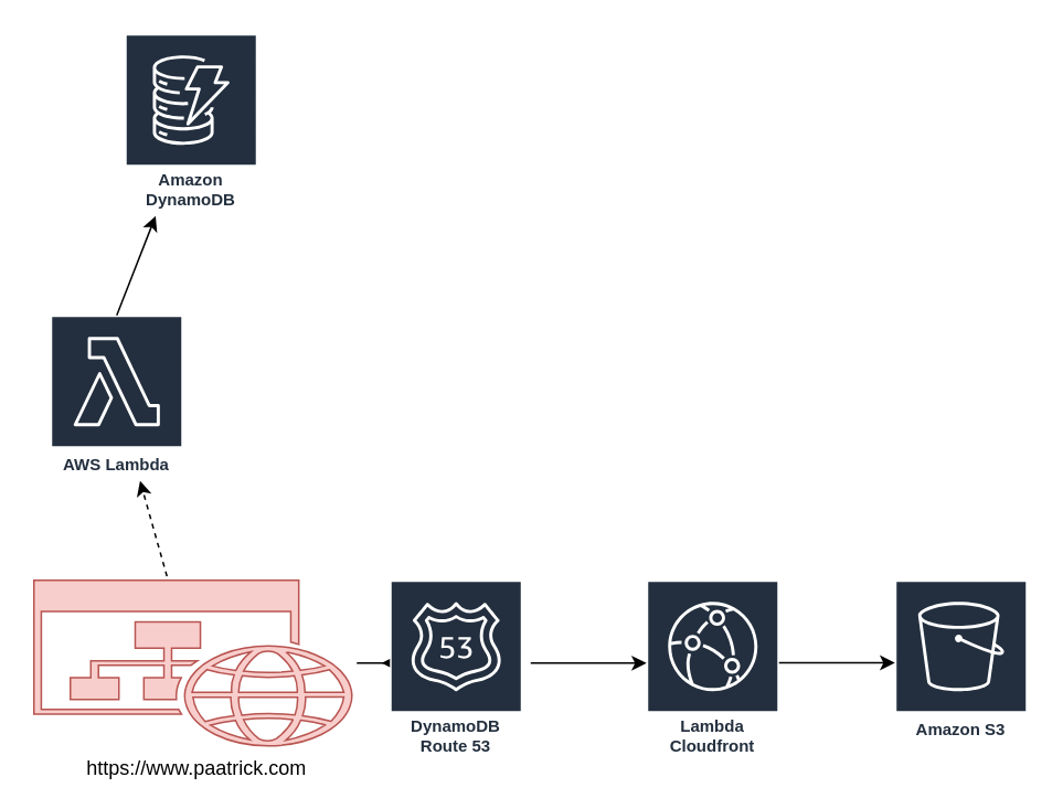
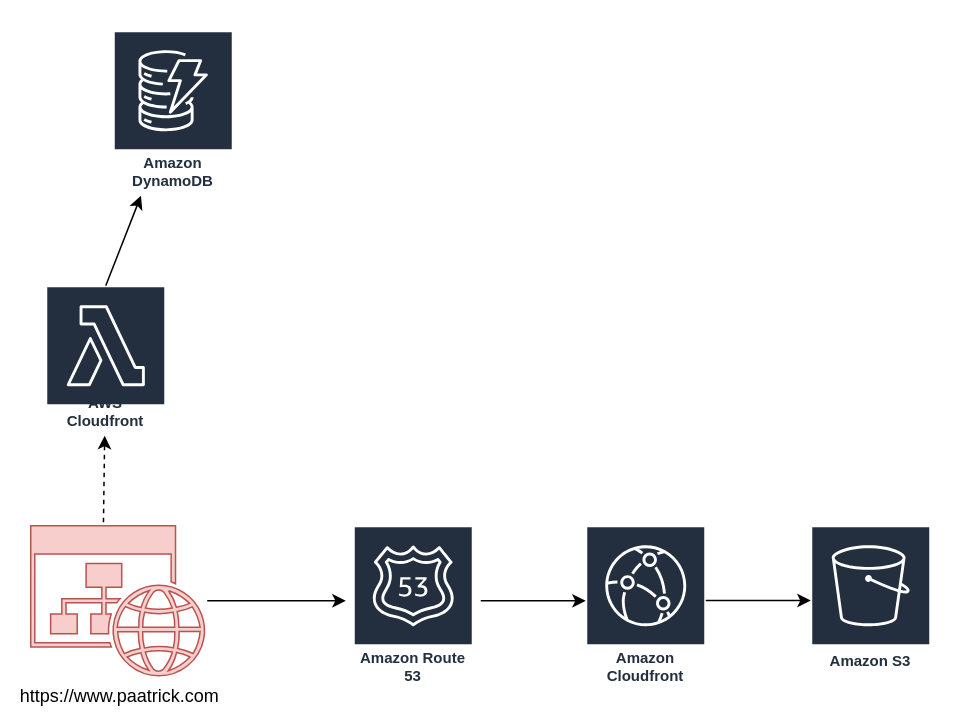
  <mxCell id="0" />
  <mxCell id="1" parent="0" />
  <mxCell id="2" value="Amazon S3" style="sketch=0;outlineConnect=0;fontColor=#232F3E;gradientColor=none;strokeColor=#ffffff;fillColor=#232F3E;dashed=0;verticalLabelPosition=middle;verticalAlign=bottom;align=center;html=1;whiteSpace=wrap;fontSize=10;fontStyle=1;spacing=3;shape=mxgraph.aws4.productIcon;prIcon=mxgraph.aws4.s3;labelBorderColor=none;labelBackgroundColor=none;" parent="1" vertex="1"><mxGeometry x="540" y="350" width="80" height="100" as="geometry" /></mxCell>
- <mxCell id="3" value="Lambda Cloudfront" style="sketch=0;outlineConnect=0;fontColor=#232F3E;gradientColor=none;strokeColor=#ffffff;fillColor=#232F3E;dashed=0;verticalLabelPosition=middle;verticalAlign=bottom;align=center;html=1;whiteSpace=wrap;fontSize=10;fontStyle=1;spacing=3;shape=mxgraph.aws4.productIcon;prIcon=mxgraph.aws4.cloudfront;" parent="1" vertex="1"><mxGeometry x="390" y="350" width="80" height="110" as="geometry" /></mxCell>
+ <mxCell id="3" value="Amazon Cloudfront" style="sketch=0;outlineConnect=0;fontColor=#232F3E;gradientColor=none;strokeColor=#ffffff;fillColor=#232F3E;dashed=0;verticalLabelPosition=middle;verticalAlign=bottom;align=center;html=1;whiteSpace=wrap;fontSize=10;fontStyle=1;spacing=3;shape=mxgraph.aws4.productIcon;prIcon=mxgraph.aws4.cloudfront;" parent="1" vertex="1"><mxGeometry x="390" y="350" width="80" height="110" as="geometry" /></mxCell>
  <mxCell id="4" style="edgeStyle=orthogonalEdgeStyle;rounded=0;orthogonalLoop=1;jettySize=auto;html=1;" edge="1" parent="1" source="5"><mxGeometry relative="1" as="geometry"><mxPoint x="230" y="400" as="targetPoint" /></mxGeometry></mxCell>
- <mxCell id="5" value="https://www.paatrick.com" style="verticalLabelPosition=bottom;html=1;verticalAlign=top;align=center;strokeColor=#b85450;fillColor=#f8cecc;shape=mxgraph.azure.website_generic;pointerEvents=1;" parent="1" vertex="1"><mxGeometry x="20" y="350" width="195" height="100" as="geometry" /></mxCell>
- <mxCell id="6" value="DynamoDB Route 53" style="sketch=0;outlineConnect=0;fontColor=#232F3E;gradientColor=none;strokeColor=#ffffff;fillColor=#232F3E;dashed=0;verticalLabelPosition=middle;verticalAlign=bottom;align=center;html=1;whiteSpace=wrap;fontSize=10;fontStyle=1;spacing=3;shape=mxgraph.aws4.productIcon;prIcon=mxgraph.aws4.route_53;" vertex="1" parent="1"><mxGeometry x="235" y="350" width="80" height="110" as="geometry" /></mxCell>
+ <mxCell id="5" value="https://www.paatrick.com" style="verticalLabelPosition=bottom;html=1;verticalAlign=top;align=center;strokeColor=#b85450;fillColor=#f8cecc;shape=mxgraph.azure.website_generic;pointerEvents=1;" parent="1" vertex="1"><mxGeometry x="20" y="350" width="117.65" height="100" as="geometry" /></mxCell>
+ <mxCell id="6" value="Amazon Route 53" style="sketch=0;outlineConnect=0;fontColor=#232F3E;gradientColor=none;strokeColor=#ffffff;fillColor=#232F3E;dashed=0;verticalLabelPosition=middle;verticalAlign=bottom;align=center;html=1;whiteSpace=wrap;fontSize=10;fontStyle=1;spacing=3;shape=mxgraph.aws4.productIcon;prIcon=mxgraph.aws4.route_53;" vertex="1" parent="1"><mxGeometry x="235" y="350" width="80" height="110" as="geometry" /></mxCell>
  <mxCell id="7" value="" style="endArrow=classic;html=1;rounded=0;entryX=0;entryY=0.455;entryDx=0;entryDy=0;entryPerimeter=0;" edge="1" parent="1" target="3"><mxGeometry width="50" height="50" relative="1" as="geometry"><mxPoint x="320" y="400" as="sourcePoint" /><mxPoint x="370" y="350" as="targetPoint" /></mxGeometry></mxCell>
  <mxCell id="8" value="" style="endArrow=classic;html=1;rounded=0;entryX=0;entryY=0.455;entryDx=0;entryDy=0;entryPerimeter=0;" edge="1" parent="1"><mxGeometry width="50" height="50" relative="1" as="geometry"><mxPoint x="470" y="399.86" as="sourcePoint" /><mxPoint x="540" y="399.86" as="targetPoint" /></mxGeometry></mxCell>
- <mxCell id="9" value="AWS Lambda" style="sketch=0;outlineConnect=0;fontColor=#232F3E;gradientColor=none;strokeColor=#ffffff;fillColor=#232F3E;dashed=0;verticalLabelPosition=middle;verticalAlign=bottom;align=center;html=1;whiteSpace=wrap;fontSize=10;fontStyle=1;spacing=3;shape=mxgraph.aws4.productIcon;prIcon=mxgraph.aws4.lambda;" vertex="1" parent="1"><mxGeometry x="30" y="190" width="80" height="100" as="geometry" /></mxCell>
+ <mxCell id="9" value="AWS Cloudfront" style="sketch=0;outlineConnect=0;fontColor=#232F3E;gradientColor=none;strokeColor=#ffffff;fillColor=#232F3E;dashed=0;verticalLabelPosition=middle;verticalAlign=bottom;align=center;html=1;whiteSpace=wrap;fontSize=10;fontStyle=1;spacing=3;shape=mxgraph.aws4.productIcon;prIcon=mxgraph.aws4.lambda;" vertex="1" parent="1"><mxGeometry x="30" y="190" width="80" height="100" as="geometry" /></mxCell>
  <mxCell id="10" value="Amazon DynamoDB" style="sketch=0;outlineConnect=0;fontColor=#232F3E;gradientColor=none;strokeColor=#ffffff;fillColor=#232F3E;dashed=0;verticalLabelPosition=middle;verticalAlign=bottom;align=center;html=1;whiteSpace=wrap;fontSize=10;fontStyle=1;spacing=3;shape=mxgraph.aws4.productIcon;prIcon=mxgraph.aws4.dynamodb;" vertex="1" parent="1"><mxGeometry x="75" y="20" width="80" height="110" as="geometry" /></mxCell>
  <mxCell id="11" value="" style="endArrow=classic;html=1;rounded=0;exitX=0.412;exitY=-0.024;exitDx=0;exitDy=0;exitPerimeter=0;dashed=1;" edge="1" parent="1" source="5" target="9"><mxGeometry width="50" height="50" relative="1" as="geometry"><mxPoint x="-90" y="310" as="sourcePoint" /><mxPoint x="-40" y="260" as="targetPoint" /></mxGeometry></mxCell>
  <mxCell id="12" value="" style="endArrow=classic;html=1;rounded=0;exitX=0.412;exitY=-0.024;exitDx=0;exitDy=0;exitPerimeter=0;" edge="1" parent="1" target="10"><mxGeometry width="50" height="50" relative="1" as="geometry"><mxPoint x="70" y="190" as="sourcePoint" /><mxPoint x="71" y="132" as="targetPoint" /></mxGeometry></mxCell>
